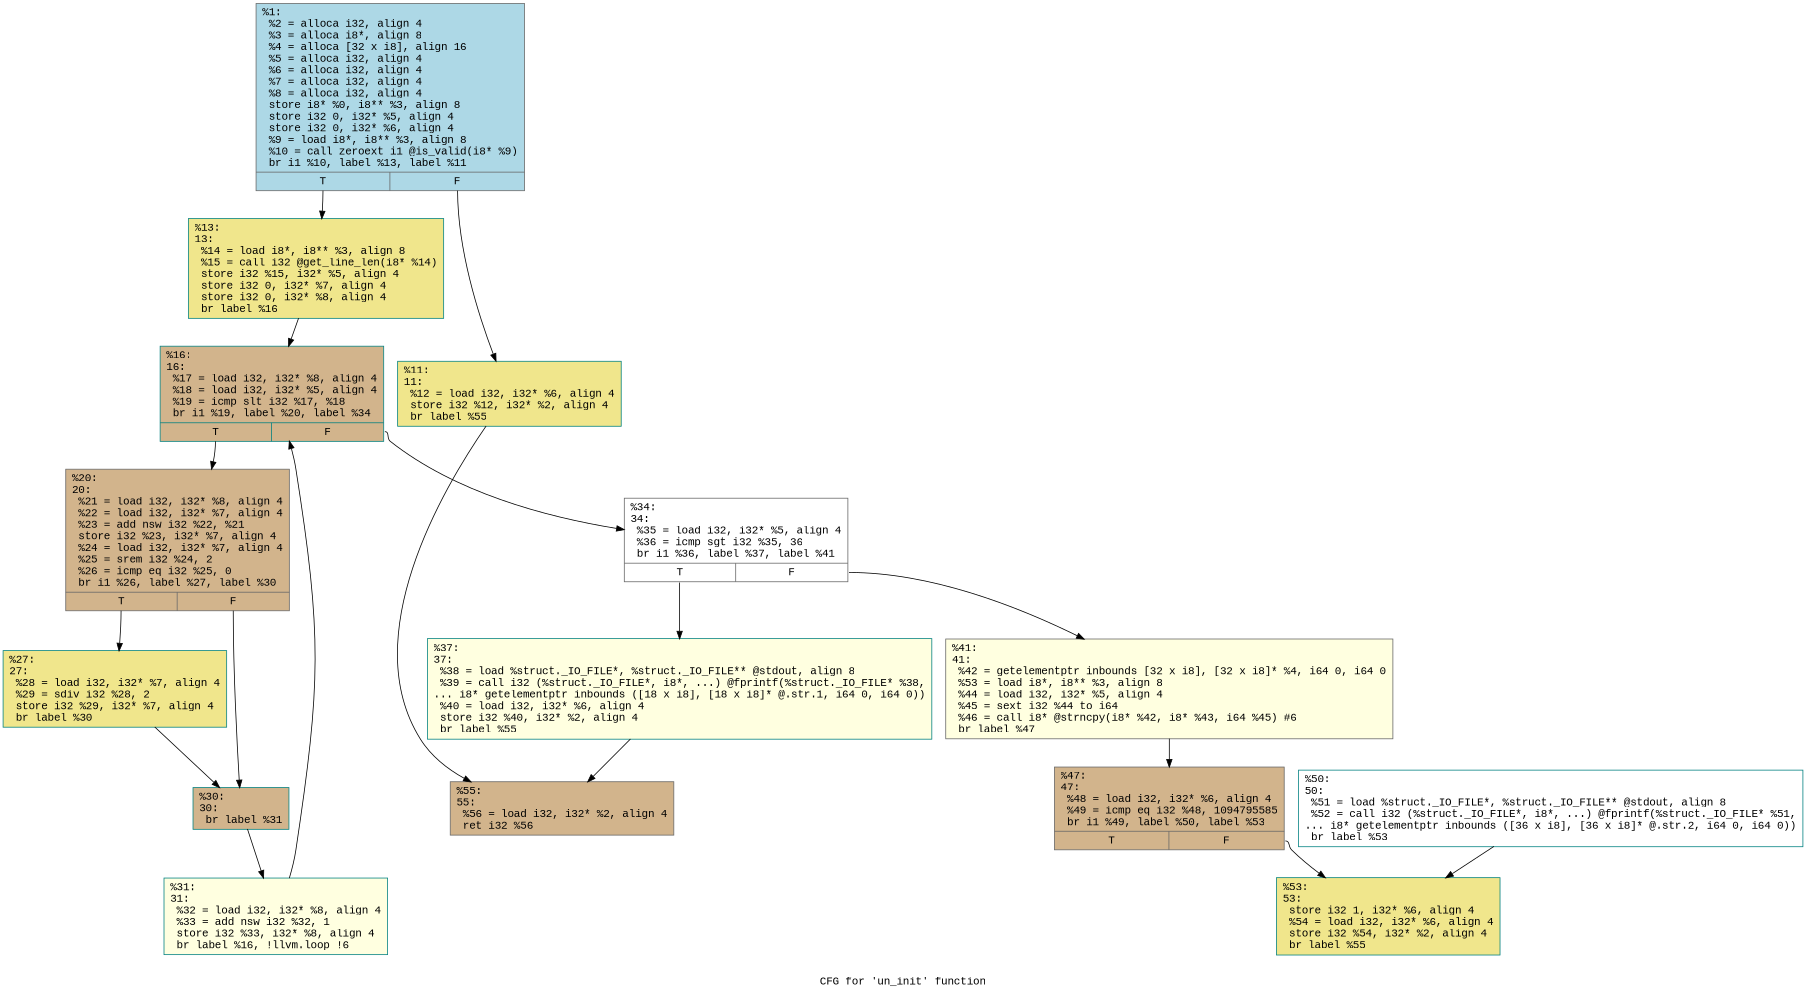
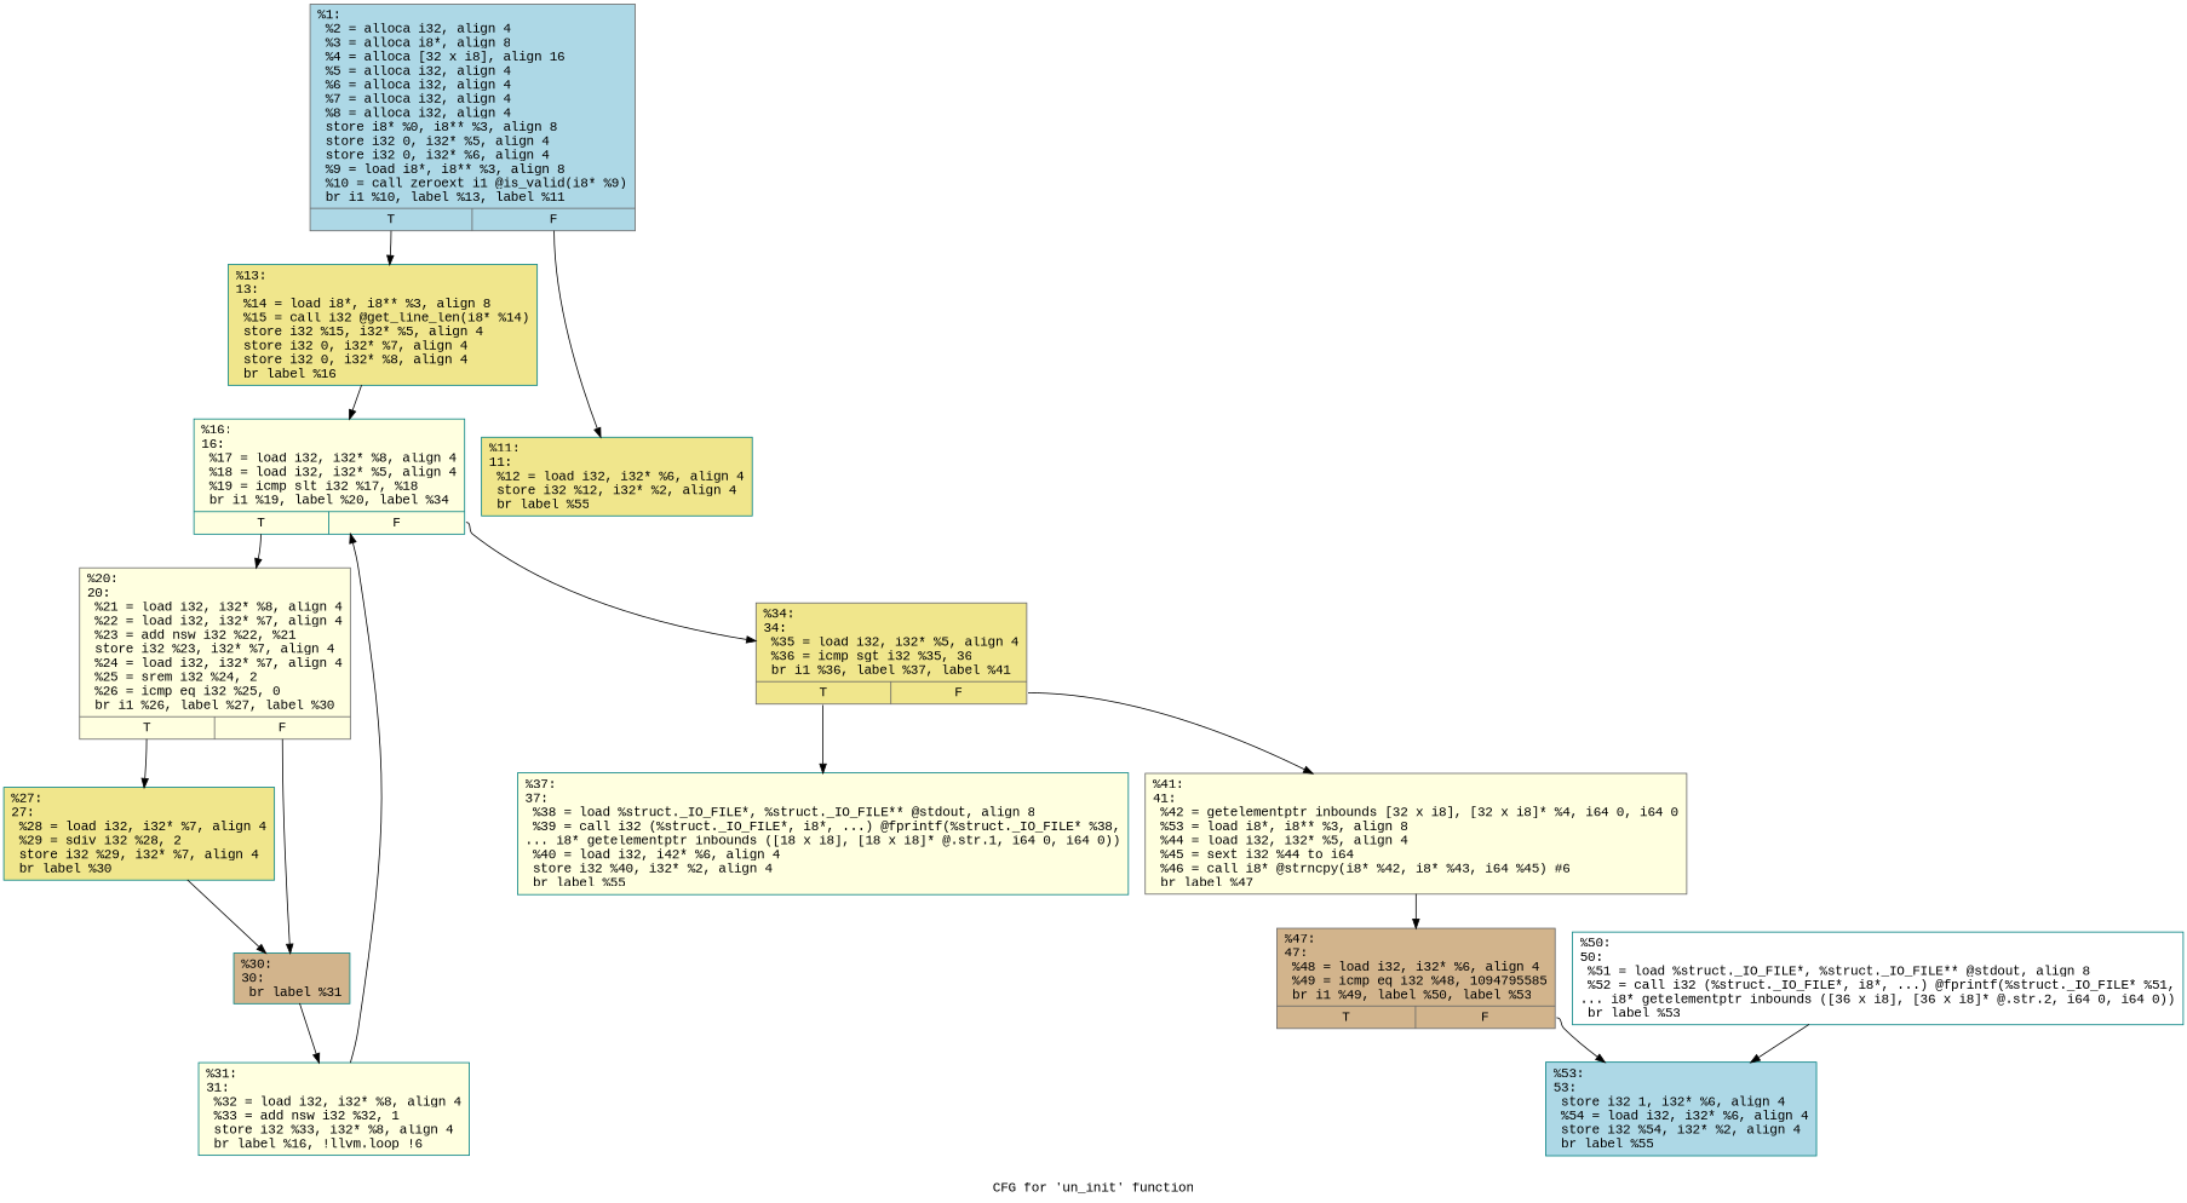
  digraph {
    fontname="Liberation Mono"
    label="CFG for 'un_init' function"
    node [color=teal fillcolor=lightyellow fontname="Liberation Mono" shape=record style=filled]
    edge [fontname="Liberation Mono"]
    n1 [color=gray40 fillcolor=lightblue label="{%1:\l  %2 = alloca i32, align 4\l  %3 = alloca i8*, align 8\l  %4 = alloca [32 x i8], align 16\l  %5 = alloca i32, align 4\l  %6 = alloca i32, align 4\l  %7 = alloca i32, align 4\l  %8 = alloca i32, align 4\l  store i8* %0, i8** %3, align 8\l  store i32 0, i32* %5, align 4\l  store i32 0, i32* %6, align 4\l  %9 = load i8*, i8** %3, align 8\l  %10 = call zeroext i1 @is_valid(i8* %9)\l  br i1 %10, label %13, label %11\l|{<s0>T|<s1>F}}"]
    n2 [fillcolor=khaki label="{%13:\l13:                                               \l  %14 = load i8*, i8** %3, align 8\l  %15 = call i32 @get_line_len(i8* %14)\l  store i32 %15, i32* %5, align 4\l  store i32 0, i32* %7, align 4\l  store i32 0, i32* %8, align 4\l  br label %16\l}"]
    n3 [fillcolor=khaki label="{%11:\l11:                                               \l  %12 = load i32, i32* %6, align 4\l  store i32 %12, i32* %2, align 4\l  br label %55\l}"]
-   n4 [fillcolor=tan label="{%16:\l16:                                               \l  %17 = load i32, i32* %8, align 4\l  %18 = load i32, i32* %5, align 4\l  %19 = icmp slt i32 %17, %18\l  br i1 %19, label %20, label %34\l|{<s0>T|<s1>F}}"]
-   n5 [color=gray40 fillcolor=tan label="{%55:\l55:                                               \l  %56 = load i32, i32* %2, align 4\l  ret i32 %56\l}"]
-   n6 [color=gray40 fillcolor=tan label="{%20:\l20:                                               \l  %21 = load i32, i32* %8, align 4\l  %22 = load i32, i32* %7, align 4\l  %23 = add nsw i32 %22, %21\l  store i32 %23, i32* %7, align 4\l  %24 = load i32, i32* %7, align 4\l  %25 = srem i32 %24, 2\l  %26 = icmp eq i32 %25, 0\l  br i1 %26, label %27, label %30\l|{<s0>T|<s1>F}}"]
-   n7 [color=gray40 fillcolor=white label="{%34:\l34:                                               \l  %35 = load i32, i32* %5, align 4\l  %36 = icmp sgt i32 %35, 36\l  br i1 %36, label %37, label %41\l|{<s0>T|<s1>F}}"]
+   n4 [label="{%16:\l16:                                               \l  %17 = load i32, i32* %8, align 4\l  %18 = load i32, i32* %5, align 4\l  %19 = icmp slt i32 %17, %18\l  br i1 %19, label %20, label %34\l|{<s0>T|<s1>F}}"]
+   n6 [color=gray40 label="{%20:\l20:                                               \l  %21 = load i32, i32* %8, align 4\l  %22 = load i32, i32* %7, align 4\l  %23 = add nsw i32 %22, %21\l  store i32 %23, i32* %7, align 4\l  %24 = load i32, i32* %7, align 4\l  %25 = srem i32 %24, 2\l  %26 = icmp eq i32 %25, 0\l  br i1 %26, label %27, label %30\l|{<s0>T|<s1>F}}"]
+   n7 [color=gray40 fillcolor=khaki label="{%34:\l34:                                               \l  %35 = load i32, i32* %5, align 4\l  %36 = icmp sgt i32 %35, 36\l  br i1 %36, label %37, label %41\l|{<s0>T|<s1>F}}"]
    n8 [fillcolor=khaki label="{%27:\l27:                                               \l  %28 = load i32, i32* %7, align 4\l  %29 = sdiv i32 %28, 2\l  store i32 %29, i32* %7, align 4\l  br label %30\l}"]
    n9 [fillcolor=tan label="{%30:\l30:                                               \l  br label %31\l}"]
-   n10 [label="{%37:\l37:                                               \l  %38 = load %struct._IO_FILE*, %struct._IO_FILE** @stdout, align 8\l  %39 = call i32 (%struct._IO_FILE*, i8*, ...) @fprintf(%struct._IO_FILE* %38,\l... i8* getelementptr inbounds ([18 x i8], [18 x i8]* @.str.1, i64 0, i64 0))\l  %40 = load i32, i32* %6, align 4\l  store i32 %40, i32* %2, align 4\l  br label %55\l}"]
+   n10 [label="{%37:\l37:                                               \l  %38 = load %struct._IO_FILE*, %struct._IO_FILE** @stdout, align 8\l  %39 = call i32 (%struct._IO_FILE*, i8*, ...) @fprintf(%struct._IO_FILE* %38,\l... i8* getelementptr inbounds ([18 x i8], [18 x i8]* @.str.1, i64 0, i64 0))\l  %40 = load i32, i42* %6, align 4\l  store i32 %40, i32* %2, align 4\l  br label %55\l}"]
    n11 [color=gray40 label="{%41:\l41:                                               \l  %42 = getelementptr inbounds [32 x i8], [32 x i8]* %4, i64 0, i64 0\l  %53 = load i8*, i8** %3, align 8\l  %44 = load i32, i32* %5, align 4\l  %45 = sext i32 %44 to i64\l  %46 = call i8* @strncpy(i8* %42, i8* %43, i64 %45) #6\l  br label %47\l}"]
    n12 [label="{%31:\l31:                                               \l  %32 = load i32, i32* %8, align 4\l  %33 = add nsw i32 %32, 1\l  store i32 %33, i32* %8, align 4\l  br label %16, !llvm.loop !6\l}"]
    n13 [color=gray40 fillcolor=tan label="{%47:\l47:                                               \l  %48 = load i32, i32* %6, align 4\l  %49 = icmp eq i32 %48, 1094795585\l  br i1 %49, label %50, label %53\l|{<s0>T|<s1>F}}"]
-   n14 [fillcolor=khaki label="{%53:\l53:                                               \l  store i32 1, i32* %6, align 4\l  %54 = load i32, i32* %6, align 4\l  store i32 %54, i32* %2, align 4\l  br label %55\l}"]
+   n14 [fillcolor=lightblue label="{%53:\l53:                                               \l  store i32 1, i32* %6, align 4\l  %54 = load i32, i32* %6, align 4\l  store i32 %54, i32* %2, align 4\l  br label %55\l}"]
    n15 [fillcolor=white label="{%50:\l50:                                               \l  %51 = load %struct._IO_FILE*, %struct._IO_FILE** @stdout, align 8\l  %52 = call i32 (%struct._IO_FILE*, i8*, ...) @fprintf(%struct._IO_FILE* %51,\l... i8* getelementptr inbounds ([36 x i8], [36 x i8]* @.str.2, i64 0, i64 0))\l  br label %53\l}"]
    n1 -> n2 [tailport=s0]
    n1 -> n3 [tailport=s1]
    n2 -> n4
-   n3 -> n5
    n4 -> n6 [tailport=s0]
    n4 -> n7 [tailport=s1]
    n6 -> n8 [tailport=s0]
    n6 -> n9 [tailport=s1]
    n7 -> n10 [tailport=s0]
    n7 -> n11 [tailport=s1]
    n8 -> n9
    n9 -> n12
-   n10 -> n5
    n11 -> n13
    n12 -> n4
    n13 -> n14 [tailport=s1]
    n15 -> n14
  }
